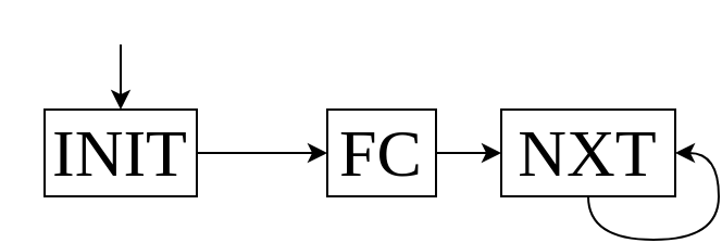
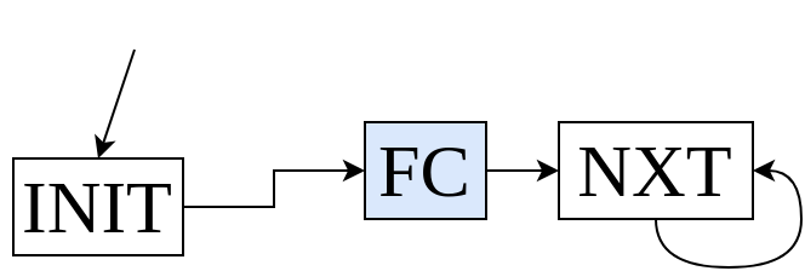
  <mxCell id="0" />
  <mxCell id="1" parent="0" />
  <mxCell id="2" style="edgeStyle=orthogonalEdgeStyle;rounded=0;orthogonalLoop=1;jettySize=auto;html=1;exitX=1;exitY=0.5;exitDx=0;exitDy=0;entryX=0;entryY=0.5;entryDx=0;entryDy=0;" edge="1" parent="1" source="3" target="6"><mxGeometry relative="1" as="geometry" /></mxCell>
- <mxCell id="3" value="INIT" style="rounded=0;whiteSpace=wrap;html=1;fontFamily=Times New Roman;fontSize=31;" parent="1" vertex="1"><mxGeometry x="20" y="50" width="70" height="40" as="geometry" /></mxCell>
+ <mxCell id="3" value="INIT" style="rounded=0;whiteSpace=wrap;html=1;fontFamily=Times New Roman;fontSize=31;" parent="1" vertex="1"><mxGeometry x="5" y="65" width="70" height="40" as="geometry" /></mxCell>
  <mxCell id="4" value="NXT" style="rounded=0;whiteSpace=wrap;html=1;fontFamily=Times New Roman;fontSize=31;" parent="1" vertex="1"><mxGeometry x="230" y="50" width="80" height="40" as="geometry" /></mxCell>
  <mxCell id="5" style="edgeStyle=orthogonalEdgeStyle;rounded=0;orthogonalLoop=1;jettySize=auto;html=1;exitX=1;exitY=0.5;exitDx=0;exitDy=0;entryX=0;entryY=0.5;entryDx=0;entryDy=0;" edge="1" parent="1" source="6" target="4"><mxGeometry relative="1" as="geometry" /></mxCell>
- <mxCell id="6" value="FC" style="rounded=0;whiteSpace=wrap;html=1;fontFamily=Times New Roman;fontSize=31;" parent="1" vertex="1"><mxGeometry x="150" y="50" width="50" height="40" as="geometry" /></mxCell>
+ <mxCell id="6" value="FC" style="rounded=0;whiteSpace=wrap;html=1;fontFamily=Times New Roman;fontSize=31;fillColor=#dae8fc;" parent="1" vertex="1"><mxGeometry x="150" y="50" width="50" height="40" as="geometry" /></mxCell>
  <mxCell id="7" value="" style="endArrow=classic;html=1;entryX=0.5;entryY=0;entryDx=0;entryDy=0;" parent="1" target="3" edge="1"><mxGeometry width="50" height="50" relative="1" as="geometry"><mxPoint x="55" y="20" as="sourcePoint" /><mxPoint x="220" y="130" as="targetPoint" /></mxGeometry></mxCell>
  <mxCell id="8" style="edgeStyle=orthogonalEdgeStyle;rounded=0;orthogonalLoop=1;jettySize=auto;html=1;exitX=0.5;exitY=1;exitDx=0;exitDy=0;entryX=1;entryY=0.5;entryDx=0;entryDy=0;curved=1;" edge="1" parent="1" source="4" target="4"><mxGeometry relative="1" as="geometry" /></mxCell>
